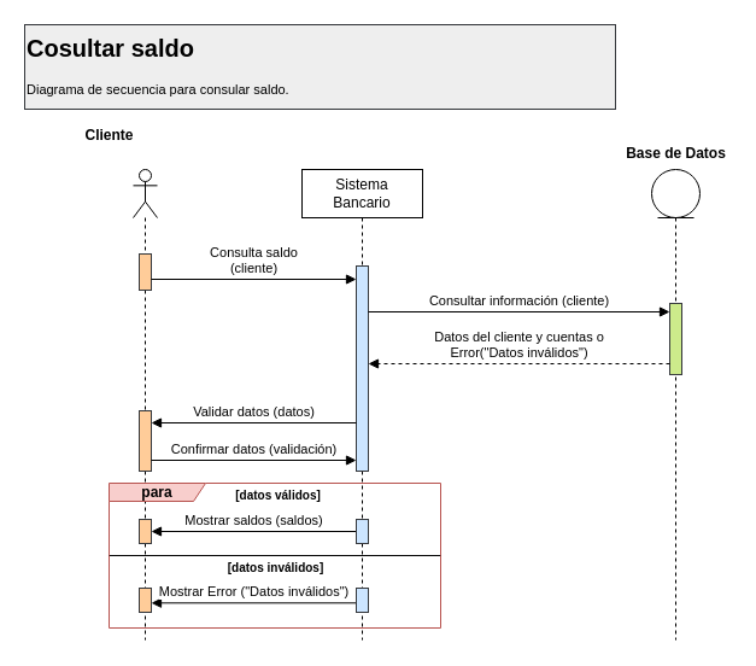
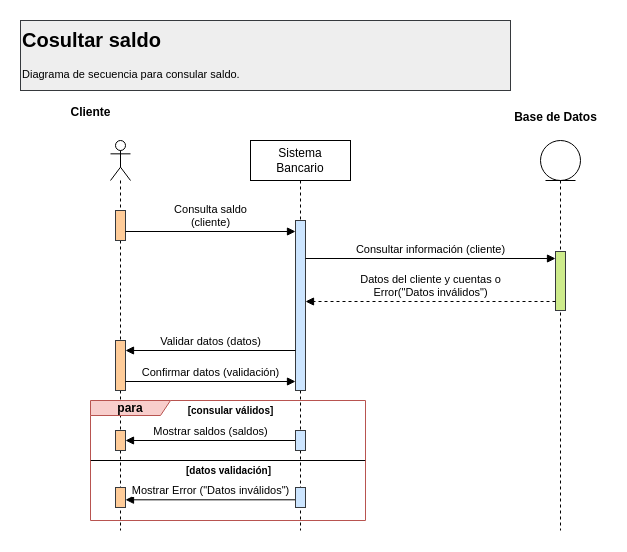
  <mxCell id="0" />
  <mxCell id="1" parent="0" />
  <mxCell id="2" value="&lt;h1 style=&quot;margin-top: 0px;&quot;&gt;&lt;font style=&quot;font-size: 20px;&quot;&gt;Cosultar saldo&lt;/font&gt;&lt;/h1&gt;&lt;p style=&quot;font-size: 11px;&quot;&gt;Diagrama de secuencia para consular saldo.&lt;/p&gt;" style="text;html=1;whiteSpace=wrap;overflow=hidden;rounded=0;fillColor=#eeeeee;strokeColor=#36393d;fontSize=11;" vertex="1" parent="1"><mxGeometry x="20" y="20" width="490" height="70" as="geometry" /></mxCell>
  <mxCell id="3" value="" style="shape=umlLifeline;perimeter=lifelinePerimeter;whiteSpace=wrap;html=1;container=1;dropTarget=0;collapsible=0;recursiveResize=0;outlineConnect=0;portConstraint=eastwest;newEdgeStyle={&quot;curved&quot;:0,&quot;rounded&quot;:0};participant=umlActor;" vertex="1" parent="1"><mxGeometry x="110" y="140" width="20" height="390" as="geometry" /></mxCell>
  <mxCell id="4" value="" style="html=1;points=[[0,0,0,0,5],[0,1,0,0,-5],[1,0,0,0,5],[1,1,0,0,-5]];perimeter=orthogonalPerimeter;outlineConnect=0;targetShapes=umlLifeline;portConstraint=eastwest;newEdgeStyle={&quot;curved&quot;:0,&quot;rounded&quot;:0};fillColor=#ffcc99;strokeColor=#36393d;" vertex="1" parent="3"><mxGeometry x="5" y="70" width="10" height="30" as="geometry" /></mxCell>
  <mxCell id="5" value="" style="html=1;points=[[0,0,0,0,5],[0,1,0,0,-5],[1,0,0,0,5],[1,1,0,0,-5]];perimeter=orthogonalPerimeter;outlineConnect=0;targetShapes=umlLifeline;portConstraint=eastwest;newEdgeStyle={&quot;curved&quot;:0,&quot;rounded&quot;:0};fillColor=#ffcc99;strokeColor=#36393d;" vertex="1" parent="3"><mxGeometry x="5" y="200" width="10" height="50" as="geometry" /></mxCell>
  <mxCell id="6" value="Sistema&lt;br&gt;Bancario" style="shape=umlLifeline;perimeter=lifelinePerimeter;whiteSpace=wrap;html=1;container=1;dropTarget=0;collapsible=0;recursiveResize=0;outlineConnect=0;portConstraint=eastwest;newEdgeStyle={&quot;curved&quot;:0,&quot;rounded&quot;:0};" vertex="1" parent="1"><mxGeometry x="250" y="140" width="100" height="390" as="geometry" /></mxCell>
  <mxCell id="7" value="" style="html=1;points=[[0,0,0,0,5],[0,1,0,0,-5],[1,0,0,0,5],[1,1,0,0,-5]];perimeter=orthogonalPerimeter;outlineConnect=0;targetShapes=umlLifeline;portConstraint=eastwest;newEdgeStyle={&quot;curved&quot;:0,&quot;rounded&quot;:0};fillColor=#cce5ff;strokeColor=#36393d;" vertex="1" parent="6"><mxGeometry x="45" y="80" width="10" height="170" as="geometry" /></mxCell>
  <mxCell id="8" value="Cliente" style="text;align=center;fontStyle=1;verticalAlign=middle;spacingLeft=3;spacingRight=3;strokeColor=none;rotatable=0;points=[[0,0.5],[1,0.5]];portConstraint=eastwest;html=1;" vertex="1" parent="1"><mxGeometry x="50" y="99" width="80" height="26" as="geometry" /></mxCell>
  <mxCell id="9" value="" style="shape=umlLifeline;perimeter=lifelinePerimeter;whiteSpace=wrap;html=1;container=1;dropTarget=0;collapsible=0;recursiveResize=0;outlineConnect=0;portConstraint=eastwest;newEdgeStyle={&quot;curved&quot;:0,&quot;rounded&quot;:0};participant=umlEntity;" vertex="1" parent="1"><mxGeometry x="540" y="140" width="40" height="390" as="geometry" /></mxCell>
  <mxCell id="10" value="" style="html=1;points=[[0,0,0,0,5],[0,1,0,0,-5],[1,0,0,0,5],[1,1,0,0,-5]];perimeter=orthogonalPerimeter;outlineConnect=0;targetShapes=umlLifeline;portConstraint=eastwest;newEdgeStyle={&quot;curved&quot;:0,&quot;rounded&quot;:0};fillColor=#cdeb8b;strokeColor=#36393d;" vertex="1" parent="9"><mxGeometry x="15" y="111" width="10" height="59" as="geometry" /></mxCell>
- <mxCell id="11" value="Base de Datos" style="text;align=center;fontStyle=1;verticalAlign=middle;spacingLeft=3;spacingRight=3;strokeColor=none;rotatable=0;points=[[0,0.5],[1,0.5]];portConstraint=eastwest;html=1;" vertex="1" parent="1"><mxGeometry x="515" y="114" width="90" height="26" as="geometry" /></mxCell>
+ <mxCell id="11" value="Base de Datos" style="text;align=center;fontStyle=1;verticalAlign=middle;spacingLeft=3;spacingRight=3;strokeColor=none;rotatable=0;points=[[0,0.5],[1,0.5]];portConstraint=eastwest;html=1;" vertex="1" parent="1"><mxGeometry x="510" y="104" width="90" height="26" as="geometry" /></mxCell>
  <mxCell id="12" value="Consulta saldo&lt;br&gt;(cliente)" style="html=1;verticalAlign=bottom;endArrow=block;curved=0;rounded=0;" edge="1" parent="1"><mxGeometry x="-0.002" width="80" relative="1" as="geometry"><mxPoint x="125" y="231" as="sourcePoint" /><mxPoint x="295" y="231" as="targetPoint" /><mxPoint as="offset" /></mxGeometry></mxCell>
  <mxCell id="13" value="Consultar información (cliente)" style="html=1;verticalAlign=bottom;endArrow=block;curved=0;rounded=0;" edge="1" parent="1" target="10"><mxGeometry width="80" relative="1" as="geometry"><mxPoint x="305" y="258" as="sourcePoint" /><mxPoint x="530" y="260" as="targetPoint" /></mxGeometry></mxCell>
  <mxCell id="14" value="Mostrar Error (&quot;Datos inválidos&quot;)" style="html=1;verticalAlign=bottom;endArrow=block;curved=0;rounded=0;" edge="1" parent="1"><mxGeometry width="80" relative="1" as="geometry"><mxPoint x="295" y="499.31" as="sourcePoint" /><mxPoint x="125" y="499.31" as="targetPoint" /></mxGeometry></mxCell>
  <mxCell id="15" value="Datos del cliente y cuentas o &lt;br&gt;Error(&quot;Datos inválidos&quot;)" style="html=1;verticalAlign=bottom;endArrow=block;curved=0;rounded=0;dashed=1;" edge="1" parent="1"><mxGeometry width="80" relative="1" as="geometry"><mxPoint x="555" y="301" as="sourcePoint" /><mxPoint x="305" y="301" as="targetPoint" /></mxGeometry></mxCell>
  <mxCell id="16" value="&lt;b&gt;para&lt;/b&gt;" style="shape=umlFrame;whiteSpace=wrap;html=1;pointerEvents=0;width=80;height=15;fillColor=#f8cecc;strokeColor=#b85450;" vertex="1" parent="1"><mxGeometry x="90" y="400" width="275" height="120" as="geometry" /></mxCell>
  <mxCell id="17" value="Validar datos (datos)" style="html=1;verticalAlign=bottom;endArrow=block;curved=0;rounded=0;" edge="1" parent="1"><mxGeometry width="80" relative="1" as="geometry"><mxPoint x="295" y="350" as="sourcePoint" /><mxPoint x="125" y="350" as="targetPoint" /></mxGeometry></mxCell>
- <mxCell id="18" value="[datos inválidos]" style="text;align=center;fontStyle=1;verticalAlign=middle;spacingLeft=3;spacingRight=3;rotatable=0;points=[[0,0.5],[1,0.5]];portConstraint=eastwest;html=1;fontSize=10;" vertex="1" parent="1"><mxGeometry x="167.5" y="460" width="120" height="20" as="geometry" /></mxCell>
+ <mxCell id="18" value="[datos validación]" style="text;align=center;fontStyle=1;verticalAlign=middle;spacingLeft=3;spacingRight=3;rotatable=0;points=[[0,0.5],[1,0.5]];portConstraint=eastwest;html=1;fontSize=10;" vertex="1" parent="1"><mxGeometry x="167.5" y="460" width="120" height="20" as="geometry" /></mxCell>
  <mxCell id="19" value="" style="endArrow=none;html=1;rounded=0;entryX=0.997;entryY=0.627;entryDx=0;entryDy=0;entryPerimeter=0;exitX=-0.001;exitY=0.627;exitDx=0;exitDy=0;exitPerimeter=0;" edge="1" parent="1"><mxGeometry width="50" height="50" relative="1" as="geometry"><mxPoint x="90.275" y="459.997" as="sourcePoint" /><mxPoint x="364.725" y="459.997" as="targetPoint" /></mxGeometry></mxCell>
- <mxCell id="20" value="[datos válidos]" style="text;align=center;fontStyle=1;verticalAlign=middle;spacingLeft=3;spacingRight=3;rotatable=0;points=[[0,0.5],[1,0.5]];portConstraint=eastwest;html=1;fontSize=10;" vertex="1" parent="1"><mxGeometry x="170" y="400" width="120" height="20" as="geometry" /></mxCell>
+ <mxCell id="20" value="[consular válidos]" style="text;align=center;fontStyle=1;verticalAlign=middle;spacingLeft=3;spacingRight=3;rotatable=0;points=[[0,0.5],[1,0.5]];portConstraint=eastwest;html=1;fontSize=10;" vertex="1" parent="1"><mxGeometry x="170" y="400" width="120" height="20" as="geometry" /></mxCell>
  <mxCell id="21" value="" style="html=1;points=[[0,0,0,0,5],[0,1,0,0,-5],[1,0,0,0,5],[1,1,0,0,-5]];perimeter=orthogonalPerimeter;outlineConnect=0;targetShapes=umlLifeline;portConstraint=eastwest;newEdgeStyle={&quot;curved&quot;:0,&quot;rounded&quot;:0};fillColor=#ffcc99;strokeColor=#36393d;" vertex="1" parent="1"><mxGeometry x="115" y="430" width="10" height="20" as="geometry" /></mxCell>
  <mxCell id="22" value="Mostrar saldos (saldos)" style="html=1;verticalAlign=bottom;endArrow=block;curved=0;rounded=0;" edge="1" parent="1"><mxGeometry width="80" relative="1" as="geometry"><mxPoint x="295" y="440" as="sourcePoint" /><mxPoint x="125" y="440" as="targetPoint" /></mxGeometry></mxCell>
  <mxCell id="23" value="" style="html=1;points=[[0,0,0,0,5],[0,1,0,0,-5],[1,0,0,0,5],[1,1,0,0,-5]];perimeter=orthogonalPerimeter;outlineConnect=0;targetShapes=umlLifeline;portConstraint=eastwest;newEdgeStyle={&quot;curved&quot;:0,&quot;rounded&quot;:0};fillColor=#cce5ff;strokeColor=#36393d;" vertex="1" parent="1"><mxGeometry x="295" y="430" width="10" height="20" as="geometry" /></mxCell>
  <mxCell id="24" value="" style="html=1;points=[[0,0,0,0,5],[0,1,0,0,-5],[1,0,0,0,5],[1,1,0,0,-5]];perimeter=orthogonalPerimeter;outlineConnect=0;targetShapes=umlLifeline;portConstraint=eastwest;newEdgeStyle={&quot;curved&quot;:0,&quot;rounded&quot;:0};fillColor=#cce5ff;strokeColor=#36393d;" vertex="1" parent="1"><mxGeometry x="295" y="487" width="10" height="20" as="geometry" /></mxCell>
  <mxCell id="25" value="" style="html=1;points=[[0,0,0,0,5],[0,1,0,0,-5],[1,0,0,0,5],[1,1,0,0,-5]];perimeter=orthogonalPerimeter;outlineConnect=0;targetShapes=umlLifeline;portConstraint=eastwest;newEdgeStyle={&quot;curved&quot;:0,&quot;rounded&quot;:0};fillColor=#ffcc99;strokeColor=#36393d;" vertex="1" parent="1"><mxGeometry x="115" y="487" width="10" height="20" as="geometry" /></mxCell>
  <mxCell id="26" value="Confirmar datos (validación)" style="html=1;verticalAlign=bottom;endArrow=block;curved=0;rounded=0;" edge="1" parent="1"><mxGeometry width="80" relative="1" as="geometry"><mxPoint x="125" y="381" as="sourcePoint" /><mxPoint x="295" y="381" as="targetPoint" /></mxGeometry></mxCell>
